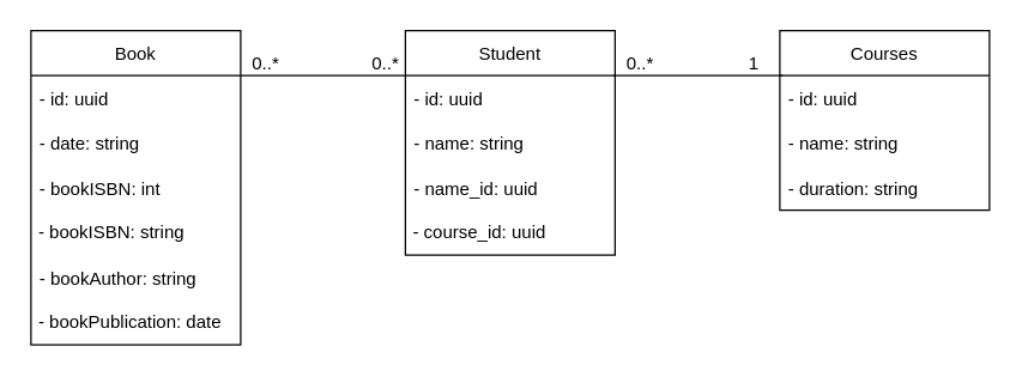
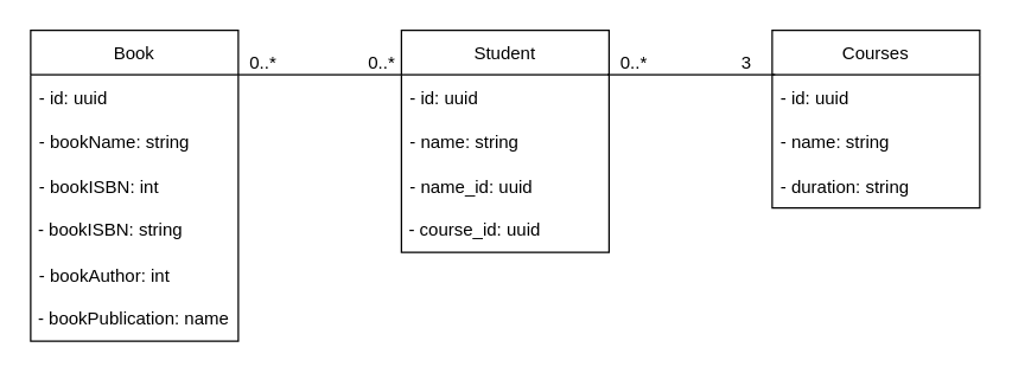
  <mxCell id="0" />
  <mxCell id="1" parent="0" />
  <mxCell id="2" value="Book" style="swimlane;fontStyle=0;childLayout=stackLayout;horizontal=1;startSize=30;horizontalStack=0;resizeParent=1;resizeParentMax=0;resizeLast=0;collapsible=1;marginBottom=0;" parent="1" vertex="1"><mxGeometry x="20" y="20" width="140" height="210" as="geometry" /></mxCell>
  <mxCell id="3" value="- id: uuid" style="text;strokeColor=none;fillColor=none;align=left;verticalAlign=middle;spacingLeft=4;spacingRight=4;overflow=hidden;points=[[0,0.5],[1,0.5]];portConstraint=eastwest;rotatable=0;" parent="2" vertex="1"><mxGeometry y="30" width="140" height="30" as="geometry" /></mxCell>
- <mxCell id="4" value="- date: string" style="text;strokeColor=none;fillColor=none;align=left;verticalAlign=middle;spacingLeft=4;spacingRight=4;overflow=hidden;points=[[0,0.5],[1,0.5]];portConstraint=eastwest;rotatable=0;" parent="2" vertex="1"><mxGeometry y="60" width="140" height="30" as="geometry" /></mxCell>
+ <mxCell id="4" value="- bookName: string" style="text;strokeColor=none;fillColor=none;align=left;verticalAlign=middle;spacingLeft=4;spacingRight=4;overflow=hidden;points=[[0,0.5],[1,0.5]];portConstraint=eastwest;rotatable=0;" parent="2" vertex="1"><mxGeometry y="60" width="140" height="30" as="geometry" /></mxCell>
  <mxCell id="5" value="- bookISBN: int" style="text;strokeColor=none;fillColor=none;align=left;verticalAlign=middle;spacingLeft=4;spacingRight=4;overflow=hidden;points=[[0,0.5],[1,0.5]];portConstraint=eastwest;rotatable=0;" parent="2" vertex="1"><mxGeometry y="90" width="140" height="30" as="geometry" /></mxCell>
  <mxCell id="6" value="&amp;nbsp;- bookISBN: string" style="text;html=1;strokeColor=none;fillColor=none;align=left;verticalAlign=middle;whiteSpace=wrap;rounded=0;" parent="2" vertex="1"><mxGeometry y="120" width="140" height="30" as="geometry" /></mxCell>
- <mxCell id="7" value="- bookAuthor: string" style="text;strokeColor=none;fillColor=none;align=left;verticalAlign=middle;spacingLeft=4;spacingRight=4;overflow=hidden;points=[[0,0.5],[1,0.5]];portConstraint=eastwest;rotatable=0;" parent="2" vertex="1"><mxGeometry y="150" width="140" height="30" as="geometry" /></mxCell>
- <mxCell id="8" value="&lt;div align=&quot;left&quot;&gt;&amp;nbsp;- bookPublication: date&lt;br&gt;&lt;/div&gt;" style="text;html=1;strokeColor=none;fillColor=none;align=left;verticalAlign=middle;whiteSpace=wrap;rounded=0;" parent="2" vertex="1"><mxGeometry y="180" width="140" height="30" as="geometry" /></mxCell>
+ <mxCell id="7" value="- bookAuthor: int" style="text;strokeColor=none;fillColor=none;align=left;verticalAlign=middle;spacingLeft=4;spacingRight=4;overflow=hidden;points=[[0,0.5],[1,0.5]];portConstraint=eastwest;rotatable=0;" parent="2" vertex="1"><mxGeometry y="150" width="140" height="30" as="geometry" /></mxCell>
+ <mxCell id="8" value="&lt;div align=&quot;left&quot;&gt;&amp;nbsp;- bookPublication: name&lt;br&gt;&lt;/div&gt;" style="text;html=1;strokeColor=none;fillColor=none;align=left;verticalAlign=middle;whiteSpace=wrap;rounded=0;" parent="2" vertex="1"><mxGeometry y="180" width="140" height="30" as="geometry" /></mxCell>
  <mxCell id="9" value="Student" style="swimlane;fontStyle=0;childLayout=stackLayout;horizontal=1;startSize=30;horizontalStack=0;resizeParent=1;resizeParentMax=0;resizeLast=0;collapsible=1;marginBottom=0;" parent="1" vertex="1"><mxGeometry x="270" y="20" width="140" height="150" as="geometry" /></mxCell>
  <mxCell id="10" value="- id: uuid" style="text;strokeColor=none;fillColor=none;align=left;verticalAlign=middle;spacingLeft=4;spacingRight=4;overflow=hidden;points=[[0,0.5],[1,0.5]];portConstraint=eastwest;rotatable=0;" parent="9" vertex="1"><mxGeometry y="30" width="140" height="30" as="geometry" /></mxCell>
  <mxCell id="11" value="- name: string" style="text;strokeColor=none;fillColor=none;align=left;verticalAlign=middle;spacingLeft=4;spacingRight=4;overflow=hidden;points=[[0,0.5],[1,0.5]];portConstraint=eastwest;rotatable=0;" parent="9" vertex="1"><mxGeometry y="60" width="140" height="30" as="geometry" /></mxCell>
  <mxCell id="12" value="- name_id: uuid" style="text;strokeColor=none;fillColor=none;align=left;verticalAlign=middle;spacingLeft=4;spacingRight=4;overflow=hidden;points=[[0,0.5],[1,0.5]];portConstraint=eastwest;rotatable=0;" parent="9" vertex="1"><mxGeometry y="90" width="140" height="30" as="geometry" /></mxCell>
  <mxCell id="13" value="&lt;div align=&quot;left&quot;&gt;&amp;nbsp;- course_id: uuid&lt;br&gt;&lt;/div&gt;" style="text;html=1;strokeColor=none;fillColor=none;align=left;verticalAlign=middle;whiteSpace=wrap;rounded=0;" parent="9" vertex="1"><mxGeometry y="120" width="140" height="30" as="geometry" /></mxCell>
  <mxCell id="14" value="" style="endArrow=none;html=1;rounded=0;" parent="1" edge="1"><mxGeometry width="50" height="50" relative="1" as="geometry"><mxPoint x="160" y="50" as="sourcePoint" /><mxPoint x="270" y="50" as="targetPoint" /></mxGeometry></mxCell>
  <mxCell id="15" value="0..*" style="text;html=1;strokeColor=none;fillColor=none;align=center;verticalAlign=middle;whiteSpace=wrap;rounded=0;" parent="1" vertex="1"><mxGeometry x="147" y="27" width="60" height="30" as="geometry" /></mxCell>
  <mxCell id="16" value="0..*" style="text;html=1;strokeColor=none;fillColor=none;align=center;verticalAlign=middle;whiteSpace=wrap;rounded=0;" parent="1" vertex="1"><mxGeometry x="227" y="27" width="60" height="30" as="geometry" /></mxCell>
  <mxCell id="17" value="Courses" style="swimlane;fontStyle=0;childLayout=stackLayout;horizontal=1;startSize=30;horizontalStack=0;resizeParent=1;resizeParentMax=0;resizeLast=0;collapsible=1;marginBottom=0;" parent="1" vertex="1"><mxGeometry x="520" y="20" width="140" height="120" as="geometry" /></mxCell>
  <mxCell id="18" value="- id: uuid" style="text;strokeColor=none;fillColor=none;align=left;verticalAlign=middle;spacingLeft=4;spacingRight=4;overflow=hidden;points=[[0,0.5],[1,0.5]];portConstraint=eastwest;rotatable=0;" parent="17" vertex="1"><mxGeometry y="30" width="140" height="30" as="geometry" /></mxCell>
  <mxCell id="19" value="- name: string" style="text;strokeColor=none;fillColor=none;align=left;verticalAlign=middle;spacingLeft=4;spacingRight=4;overflow=hidden;points=[[0,0.5],[1,0.5]];portConstraint=eastwest;rotatable=0;" parent="17" vertex="1"><mxGeometry y="60" width="140" height="30" as="geometry" /></mxCell>
  <mxCell id="20" value="- duration: string" style="text;strokeColor=none;fillColor=none;align=left;verticalAlign=middle;spacingLeft=4;spacingRight=4;overflow=hidden;points=[[0,0.5],[1,0.5]];portConstraint=eastwest;rotatable=0;" parent="17" vertex="1"><mxGeometry y="90" width="140" height="30" as="geometry" /></mxCell>
  <mxCell id="21" value="" style="endArrow=none;html=1;rounded=0;entryX=0.014;entryY=-0.033;entryDx=0;entryDy=0;entryPerimeter=0;exitX=0.993;exitY=-0.033;exitDx=0;exitDy=0;exitPerimeter=0;" parent="1" edge="1"><mxGeometry width="50" height="50" relative="1" as="geometry"><mxPoint x="409.02" y="50.01" as="sourcePoint" /><mxPoint x="521.96" y="50.01" as="targetPoint" /></mxGeometry></mxCell>
  <mxCell id="22" value="0..*" style="text;html=1;strokeColor=none;fillColor=none;align=center;verticalAlign=middle;whiteSpace=wrap;rounded=0;" parent="1" vertex="1"><mxGeometry x="397" y="27" width="60" height="30" as="geometry" /></mxCell>
- <mxCell id="23" value="1" style="text;html=1;strokeColor=none;fillColor=none;align=center;verticalAlign=middle;whiteSpace=wrap;rounded=0;" parent="1" vertex="1"><mxGeometry x="473" y="27" width="60" height="30" as="geometry" /></mxCell>
+ <mxCell id="23" value="3" style="text;html=1;strokeColor=none;fillColor=none;align=center;verticalAlign=middle;whiteSpace=wrap;rounded=0;" parent="1" vertex="1"><mxGeometry x="473" y="27" width="60" height="30" as="geometry" /></mxCell>
